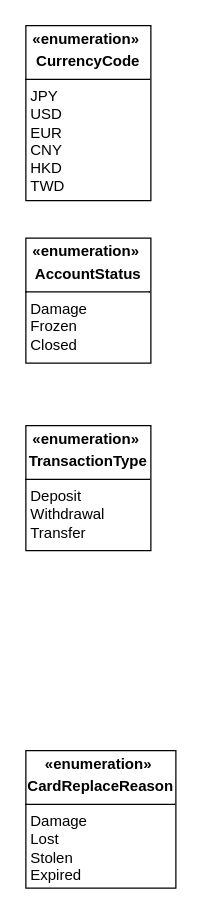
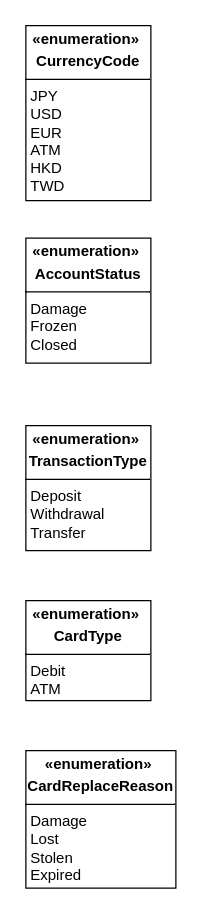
  <mxCell id="0" />
  <mxCell id="1" parent="0" />
  <mxCell id="2" value="&lt;p style=&quot;margin:0px;margin-top:4px;text-align:center;&quot;&gt;&lt;b&gt;«enumeration»&amp;nbsp;&lt;/b&gt;&lt;/p&gt;&lt;p style=&quot;margin:0px;margin-top:4px;text-align:center;&quot;&gt;&lt;b&gt;TransactionType&lt;/b&gt;&lt;/p&gt;&lt;hr size=&quot;1&quot; style=&quot;border-style:solid;&quot;&gt;&lt;p style=&quot;margin:0px;margin-left:4px;&quot;&gt;&lt;/p&gt;&lt;p style=&quot;margin:0px;margin-left:4px;&quot;&gt;Deposit&lt;/p&gt;&lt;p style=&quot;margin:0px;margin-left:4px;&quot;&gt;Withdrawal&lt;/p&gt;&lt;p style=&quot;margin:0px;margin-left:4px;&quot;&gt;Transfer&lt;/p&gt;" style="verticalAlign=top;align=left;overflow=fill;html=1;whiteSpace=wrap;" vertex="1" parent="1"><mxGeometry x="20" y="340" width="100" height="100" as="geometry" /></mxCell>
  <mxCell id="3" value="&lt;p style=&quot;margin:0px;margin-top:4px;text-align:center;&quot;&gt;&lt;b&gt;«enumeration»&amp;nbsp;&lt;/b&gt;&lt;/p&gt;&lt;p style=&quot;margin:0px;margin-top:4px;text-align:center;&quot;&gt;&lt;b&gt;AccountStatus&lt;/b&gt;&lt;/p&gt;&lt;hr size=&quot;1&quot; style=&quot;border-style:solid;&quot;&gt;&lt;p style=&quot;margin:0px;margin-left:4px;&quot;&gt;&lt;/p&gt;&lt;p style=&quot;margin:0px;margin-left:4px;&quot;&gt;Damage&lt;/p&gt;&lt;p style=&quot;margin:0px;margin-left:4px;&quot;&gt;Frozen&lt;/p&gt;&lt;p style=&quot;margin:0px;margin-left:4px;&quot;&gt;Closed&lt;/p&gt;" style="verticalAlign=top;align=left;overflow=fill;html=1;whiteSpace=wrap;" vertex="1" parent="1"><mxGeometry x="20" y="190" width="100" height="100" as="geometry" /></mxCell>
- <mxCell id="4" value="&lt;p style=&quot;margin:0px;margin-top:4px;text-align:center;&quot;&gt;&lt;b&gt;«enumeration»&amp;nbsp;&lt;/b&gt;&lt;/p&gt;&lt;p style=&quot;margin:0px;margin-top:4px;text-align:center;&quot;&gt;&lt;b&gt;CurrencyCode&lt;/b&gt;&lt;/p&gt;&lt;hr size=&quot;1&quot; style=&quot;border-style:solid;&quot;&gt;&lt;p style=&quot;margin:0px;margin-left:4px;&quot;&gt;&lt;/p&gt;&lt;p style=&quot;margin:0px;margin-left:4px;&quot;&gt;JPY&lt;/p&gt;&lt;p style=&quot;margin:0px;margin-left:4px;&quot;&gt;USD&lt;/p&gt;&lt;p style=&quot;margin:0px;margin-left:4px;&quot;&gt;EUR&lt;/p&gt;&lt;p style=&quot;margin:0px;margin-left:4px;&quot;&gt;CNY&lt;/p&gt;&lt;p style=&quot;margin:0px;margin-left:4px;&quot;&gt;HKD&lt;/p&gt;&lt;p style=&quot;margin:0px;margin-left:4px;&quot;&gt;TWD&lt;/p&gt;" style="verticalAlign=top;align=left;overflow=fill;html=1;whiteSpace=wrap;" vertex="1" parent="1"><mxGeometry x="20" y="20" width="100" height="140" as="geometry" /></mxCell>
+ <mxCell id="4" value="&lt;p style=&quot;margin:0px;margin-top:4px;text-align:center;&quot;&gt;&lt;b&gt;«enumeration»&amp;nbsp;&lt;/b&gt;&lt;/p&gt;&lt;p style=&quot;margin:0px;margin-top:4px;text-align:center;&quot;&gt;&lt;b&gt;CurrencyCode&lt;/b&gt;&lt;/p&gt;&lt;hr size=&quot;1&quot; style=&quot;border-style:solid;&quot;&gt;&lt;p style=&quot;margin:0px;margin-left:4px;&quot;&gt;&lt;/p&gt;&lt;p style=&quot;margin:0px;margin-left:4px;&quot;&gt;JPY&lt;/p&gt;&lt;p style=&quot;margin:0px;margin-left:4px;&quot;&gt;USD&lt;/p&gt;&lt;p style=&quot;margin:0px;margin-left:4px;&quot;&gt;EUR&lt;/p&gt;&lt;p style=&quot;margin:0px;margin-left:4px;&quot;&gt;ATM&lt;/p&gt;&lt;p style=&quot;margin:0px;margin-left:4px;&quot;&gt;HKD&lt;/p&gt;&lt;p style=&quot;margin:0px;margin-left:4px;&quot;&gt;TWD&lt;/p&gt;" style="verticalAlign=top;align=left;overflow=fill;html=1;whiteSpace=wrap;" vertex="1" parent="1"><mxGeometry x="20" y="20" width="100" height="140" as="geometry" /></mxCell>
+ <mxCell id="5" value="&lt;p style=&quot;margin:0px;margin-top:4px;text-align:center;&quot;&gt;&lt;b&gt;«enumeration»&amp;nbsp;&lt;/b&gt;&lt;/p&gt;&lt;p style=&quot;margin:0px;margin-top:4px;text-align:center;&quot;&gt;&lt;b&gt;CardType&lt;/b&gt;&lt;/p&gt;&lt;hr size=&quot;1&quot; style=&quot;border-style:solid;&quot;&gt;&lt;p style=&quot;margin:0px;margin-left:4px;&quot;&gt;&lt;/p&gt;&lt;p style=&quot;margin:0px;margin-left:4px;&quot;&gt;Debit&lt;/p&gt;&lt;p style=&quot;margin:0px;margin-left:4px;&quot;&gt;ATM&lt;/p&gt;" style="verticalAlign=top;align=left;overflow=fill;html=1;whiteSpace=wrap;" vertex="1" parent="1"><mxGeometry x="20" y="480" width="100" height="80" as="geometry" /></mxCell>
  <mxCell id="6" value="&lt;p style=&quot;margin:0px;margin-top:4px;text-align:center;&quot;&gt;&lt;b&gt;«enumeration»&amp;nbsp;&lt;/b&gt;&lt;/p&gt;&lt;p style=&quot;margin:0px;margin-top:4px;text-align:center;&quot;&gt;&lt;b&gt;CardReplaceReason&lt;/b&gt;&lt;/p&gt;&lt;hr size=&quot;1&quot; style=&quot;border-style:solid;&quot;&gt;&lt;p style=&quot;margin:0px;margin-left:4px;&quot;&gt;&lt;/p&gt;&lt;p style=&quot;margin:0px;margin-left:4px;&quot;&gt;Damage&lt;/p&gt;&lt;p style=&quot;margin:0px;margin-left:4px;&quot;&gt;Lost&lt;/p&gt;&lt;p style=&quot;margin:0px;margin-left:4px;&quot;&gt;Stolen&lt;/p&gt;&lt;p style=&quot;margin:0px;margin-left:4px;&quot;&gt;Expired&lt;/p&gt;" style="verticalAlign=top;align=left;overflow=fill;html=1;whiteSpace=wrap;" vertex="1" parent="1"><mxGeometry x="20" y="600" width="120" height="110" as="geometry" /></mxCell>
